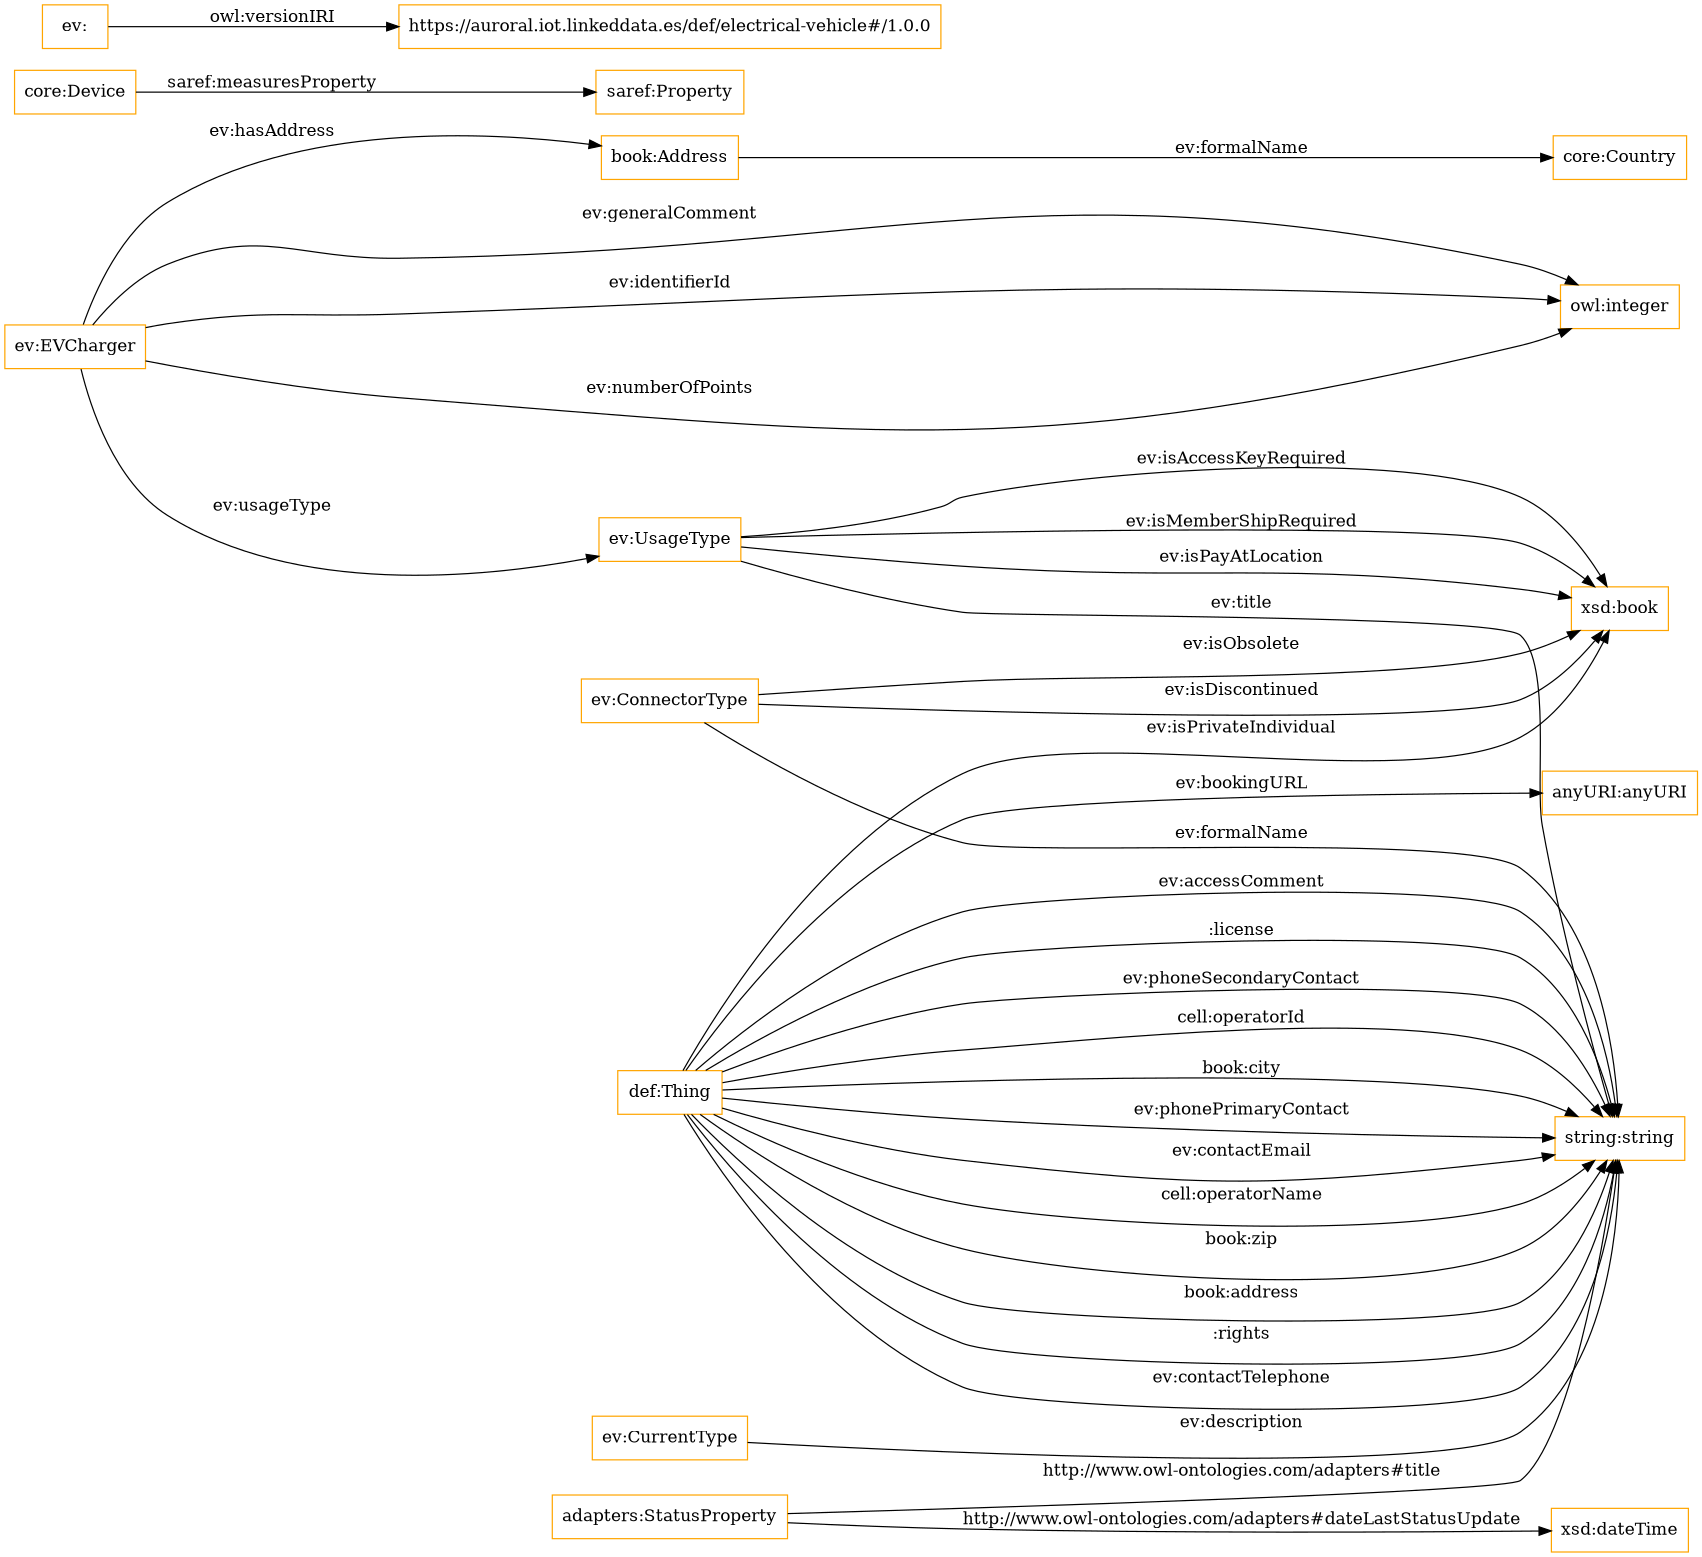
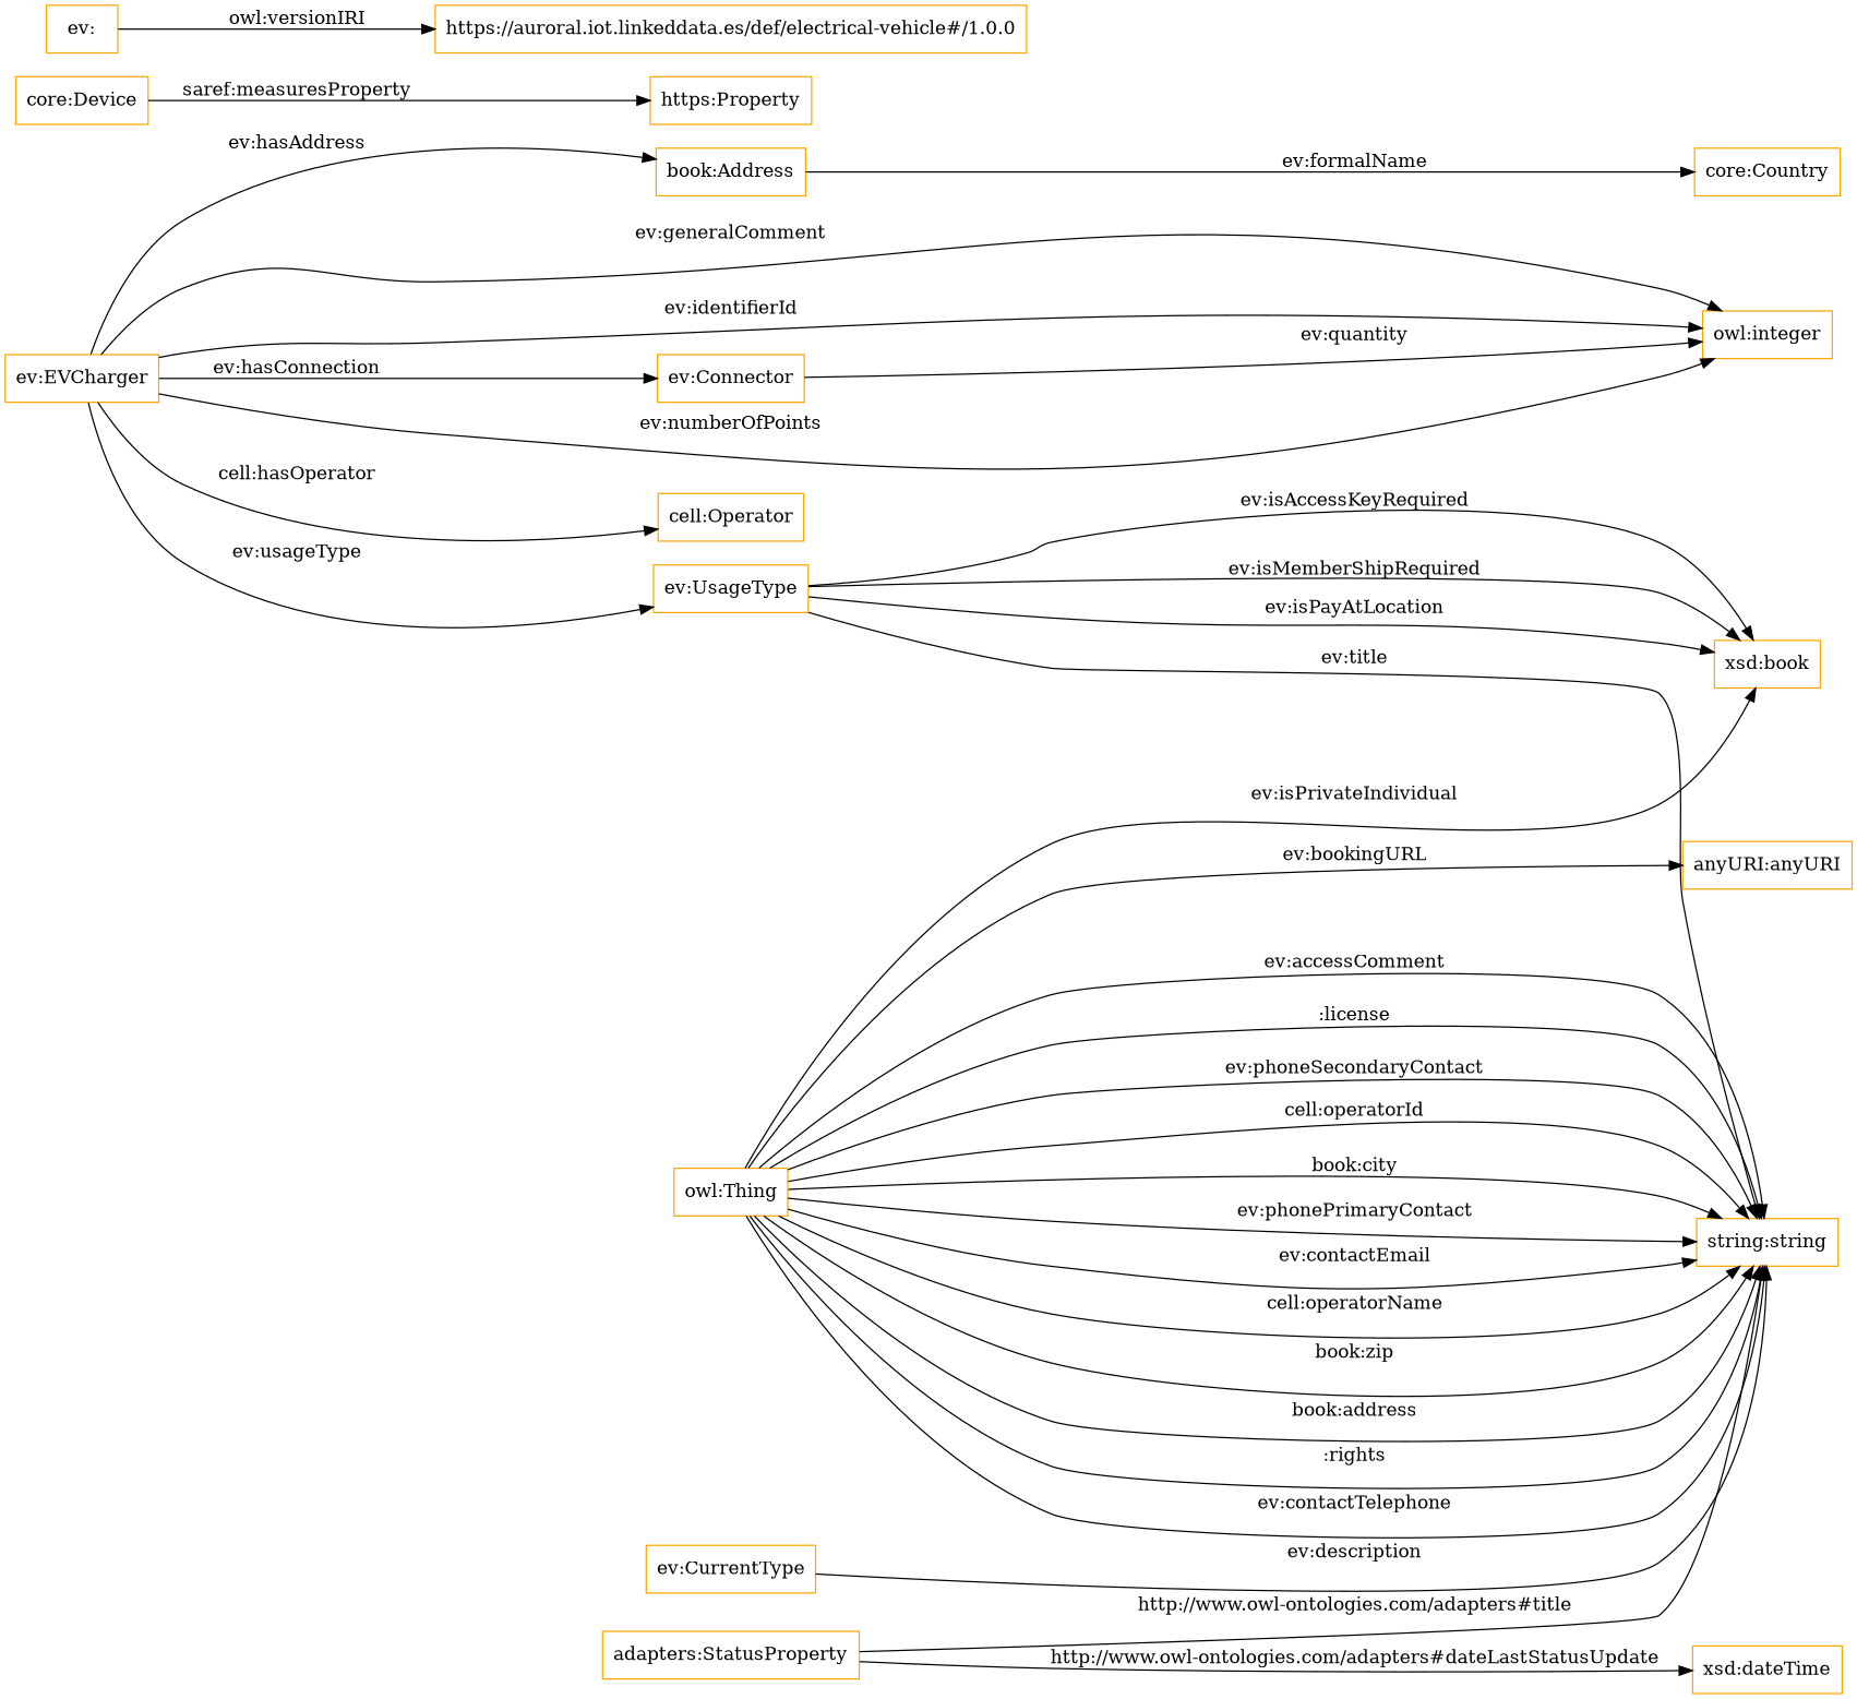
  digraph {
    rankdir=LR
    node [color=orange shape=rectangle]
    "book:Address"
    "core:Country"
    n3 [label="string:string"]
    "ev:CurrentType"
    n5 [label="owl:integer"]
-   "ev:ConnectorType"
+   "ev:Connector"
    n8 [label="xsd:book"]
    "adapters:StatusProperty"
    "xsd:dateTime"
    "ev:EVCharger"
+   "cell:Operator"
    "ev:UsageType"
-   "owl:Thing" [label="def:Thing"]
+   "owl:Thing"
    n15 [label="anyURI:anyURI"]
    "core:Device"
-   "saref:Property"
+   "saref:Property" [label="https:Property"]
    "ev:"
    "https://auroral.iot.linkeddata.es/def/electrical-vehicle#/1.0.0"
    "book:Address" -> "core:Country" [label="ev:formalName"]
    "ev:CurrentType" -> n3 [label="ev:description"]
-   "ev:ConnectorType" -> n3 [label="ev:formalName"]
-   "ev:ConnectorType" -> n8 [label="ev:isDiscontinued"]
-   "ev:ConnectorType" -> n8 [label="ev:isObsolete"]
+   "ev:Connector" -> n5 [label="ev:quantity"]
    "adapters:StatusProperty" -> n3 [label="http://www.owl-ontologies.com/adapters#title"]
    "adapters:StatusProperty" -> "xsd:dateTime" [label="http://www.owl-ontologies.com/adapters#dateLastStatusUpdate"]
    "ev:EVCharger" -> "book:Address" [label="ev:hasAddress"]
    "ev:EVCharger" -> n5 [label="ev:numberOfPoints"]
    "ev:EVCharger" -> n5 [label="ev:generalComment"]
    "ev:EVCharger" -> n5 [label="ev:identifierId"]
+   "ev:EVCharger" -> "ev:Connector" [label="ev:hasConnection"]
+   "ev:EVCharger" -> "cell:Operator" [label="cell:hasOperator"]
    "ev:EVCharger" -> "ev:UsageType" [label="ev:usageType"]
    "ev:UsageType" -> n3 [label="ev:title"]
    "ev:UsageType" -> n8 [label="ev:isAccessKeyRequired"]
    "ev:UsageType" -> n8 [label="ev:isMemberShipRequired"]
    "ev:UsageType" -> n8 [label="ev:isPayAtLocation"]
    "owl:Thing" -> n3 [label="ev:accessComment"]
    "owl:Thing" -> n3 [label=":license"]
    "owl:Thing" -> n3 [label="ev:phoneSecondaryContact"]
    "owl:Thing" -> n3 [label="cell:operatorId"]
    "owl:Thing" -> n3 [label="book:city"]
    "owl:Thing" -> n3 [label="ev:phonePrimaryContact"]
    "owl:Thing" -> n3 [label="ev:contactEmail"]
    "owl:Thing" -> n3 [label="cell:operatorName"]
    "owl:Thing" -> n3 [label="book:zip"]
    "owl:Thing" -> n3 [label="book:address"]
    "owl:Thing" -> n3 [label=":rights"]
    "owl:Thing" -> n3 [label="ev:contactTelephone"]
    "owl:Thing" -> n8 [label="ev:isPrivateIndividual"]
    "owl:Thing" -> n15 [label="ev:bookingURL"]
    "core:Device" -> "saref:Property" [label="saref:measuresProperty"]
    "ev:" -> "https://auroral.iot.linkeddata.es/def/electrical-vehicle#/1.0.0" [label="owl:versionIRI"]
  }
